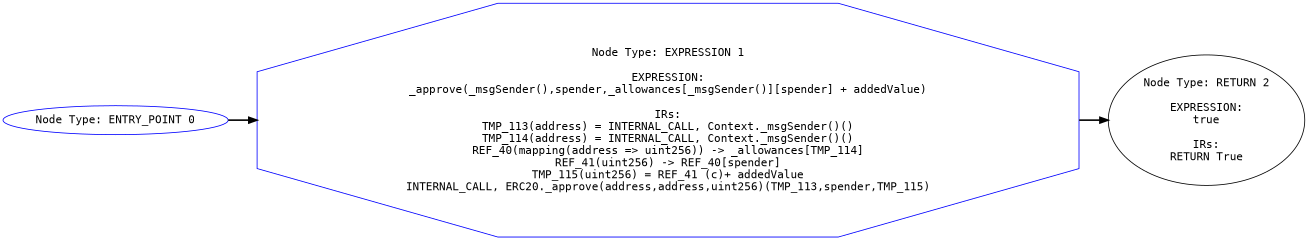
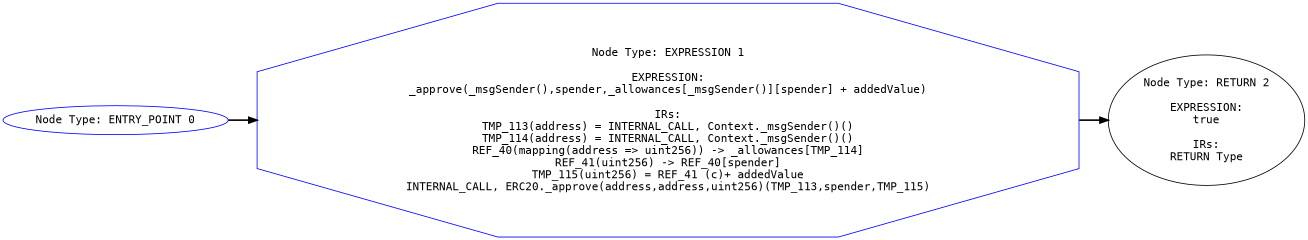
  digraph {
    rankdir=LR
    fontname="DejaVu Sans Mono"
    node [color=blue shape=ellipse fontname="DejaVu Sans Mono"]
    edge [style=bold fontname="DejaVu Sans Mono"]
    n1 [label="Node Type: ENTRY_POINT 0\n"]
    n2 [label="Node Type: EXPRESSION 1\n\nEXPRESSION:\n_approve(_msgSender(),spender,_allowances[_msgSender()][spender] + addedValue)\n\nIRs:\nTMP_113(address) = INTERNAL_CALL, Context._msgSender()()\nTMP_114(address) = INTERNAL_CALL, Context._msgSender()()\nREF_40(mapping(address => uint256)) -> _allowances[TMP_114]\nREF_41(uint256) -> REF_40[spender]\nTMP_115(uint256) = REF_41 (c)+ addedValue\nINTERNAL_CALL, ERC20._approve(address,address,uint256)(TMP_113,spender,TMP_115)" shape=octagon]
-   n3 [label="Node Type: RETURN 2\n\nEXPRESSION:\ntrue\n\nIRs:\nRETURN True" color=black]
+   n3 [label="Node Type: RETURN 2\n\nEXPRESSION:\ntrue\n\nIRs:\nRETURN Type" color=black]
    n1 -> n2
    n2 -> n3
  }
